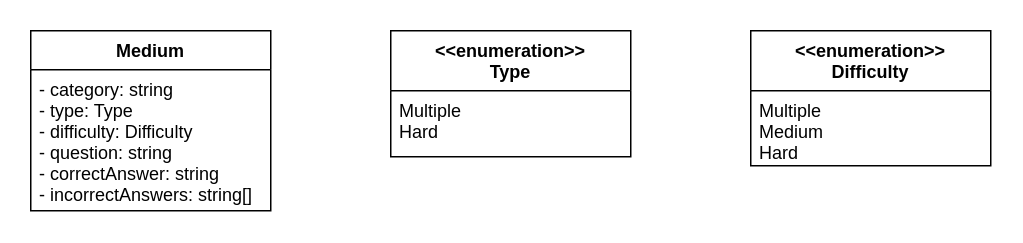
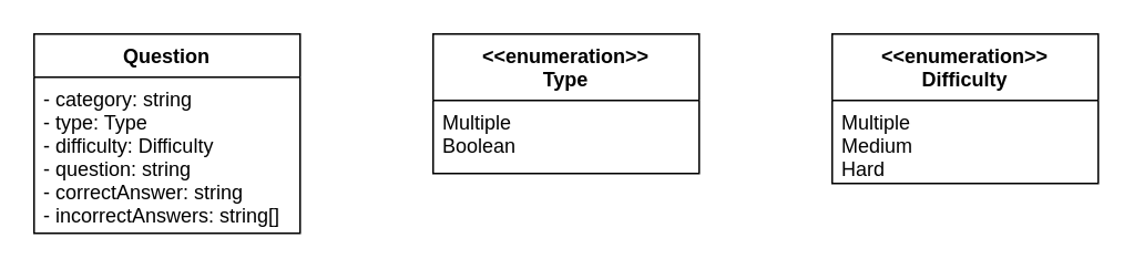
  <mxCell id="0" />
  <mxCell id="1" parent="0" />
- <mxCell id="2" value="Medium" style="swimlane;fontStyle=1;align=center;verticalAlign=top;childLayout=stackLayout;horizontal=1;startSize=26;horizontalStack=0;resizeParent=1;resizeParentMax=0;resizeLast=0;collapsible=1;marginBottom=0;" vertex="1" parent="1"><mxGeometry x="20" y="20" width="160" height="120" as="geometry" /></mxCell>
+ <mxCell id="2" value="Question" style="swimlane;fontStyle=1;align=center;verticalAlign=top;childLayout=stackLayout;horizontal=1;startSize=26;horizontalStack=0;resizeParent=1;resizeParentMax=0;resizeLast=0;collapsible=1;marginBottom=0;" vertex="1" parent="1"><mxGeometry x="20" y="20" width="160" height="120" as="geometry" /></mxCell>
  <mxCell id="3" value="- category: string&#10;- type: Type&#10;- difficulty: Difficulty&#10;- question: string&#10;- correctAnswer: string&#10;- incorrectAnswers: string[]" style="text;strokeColor=none;fillColor=none;align=left;verticalAlign=top;spacingLeft=4;spacingRight=4;overflow=hidden;rotatable=0;points=[[0,0.5],[1,0.5]];portConstraint=eastwest;" vertex="1" parent="2"><mxGeometry y="26" width="160" height="94" as="geometry" /></mxCell>
  <mxCell id="4" value="&lt;&lt;enumeration&gt;&gt;&#10;Type" style="swimlane;fontStyle=1;align=center;verticalAlign=top;childLayout=stackLayout;horizontal=1;startSize=40;horizontalStack=0;resizeParent=1;resizeParentMax=0;resizeLast=0;collapsible=1;marginBottom=0;" vertex="1" parent="1"><mxGeometry x="260" y="20" width="160" height="84" as="geometry" /></mxCell>
- <mxCell id="5" value="Multiple&#10;Hard" style="text;strokeColor=none;fillColor=none;align=left;verticalAlign=top;spacingLeft=4;spacingRight=4;overflow=hidden;rotatable=0;points=[[0,0.5],[1,0.5]];portConstraint=eastwest;" vertex="1" parent="4"><mxGeometry y="40" width="160" height="44" as="geometry" /></mxCell>
+ <mxCell id="5" value="Multiple&#10;Boolean" style="text;strokeColor=none;fillColor=none;align=left;verticalAlign=top;spacingLeft=4;spacingRight=4;overflow=hidden;rotatable=0;points=[[0,0.5],[1,0.5]];portConstraint=eastwest;" vertex="1" parent="4"><mxGeometry y="40" width="160" height="44" as="geometry" /></mxCell>
  <mxCell id="6" value="&lt;&lt;enumeration&gt;&gt;&#10;Difficulty" style="swimlane;fontStyle=1;align=center;verticalAlign=top;childLayout=stackLayout;horizontal=1;startSize=40;horizontalStack=0;resizeParent=1;resizeParentMax=0;resizeLast=0;collapsible=1;marginBottom=0;" vertex="1" parent="1"><mxGeometry x="500" y="20" width="160" height="90" as="geometry" /></mxCell>
  <mxCell id="7" value="Multiple&#10;Medium&#10;Hard" style="text;strokeColor=none;fillColor=none;align=left;verticalAlign=top;spacingLeft=4;spacingRight=4;overflow=hidden;rotatable=0;points=[[0,0.5],[1,0.5]];portConstraint=eastwest;" vertex="1" parent="6"><mxGeometry y="40" width="160" height="50" as="geometry" /></mxCell>
